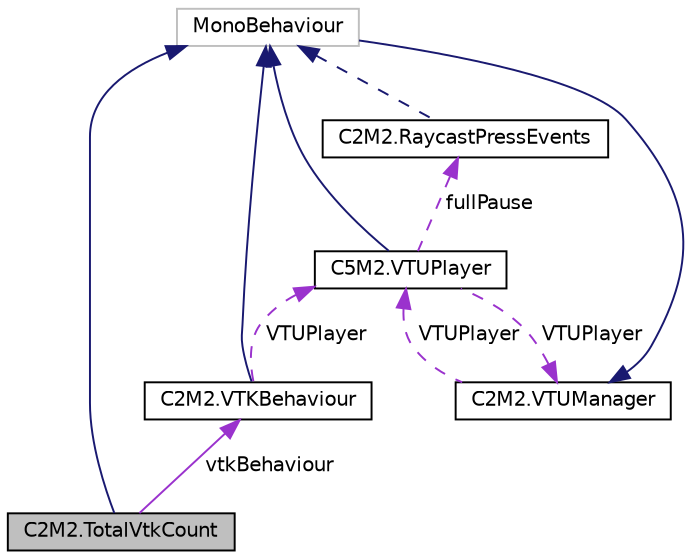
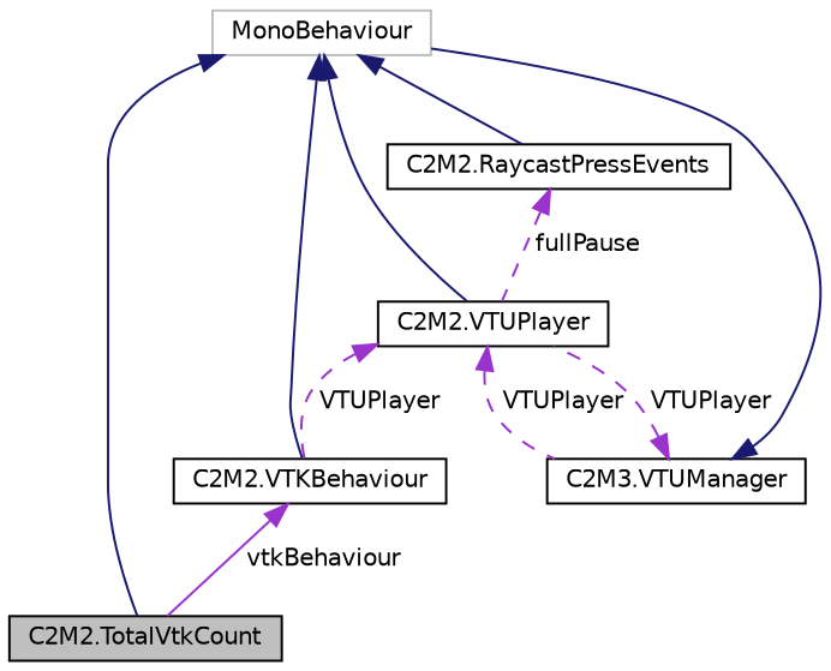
  digraph {
    node [color=black fillcolor=white fontname=Helvetica fontsize=10 shape=record style=filled]
    edge [color=midnightblue dir=back fontname=Helvetica fontsize=10 labelfontname=Helvetica labelfontsize=10 style=solid]
    n1 [fillcolor=grey75 fontcolor=black height=0.2 label="C2M2.TotalVtkCount" width=0.4]
    n2 [color=grey75 height=0.2 label=MonoBehaviour width=0.4]
    n3 [height=0.2 label="C2M2.VTKBehaviour" width=0.4]
-   n4 [height=0.2 label="C5M2.VTUPlayer" width=0.4]
+   n4 [height=0.2 label="C2M2.VTUPlayer" width=0.4]
    n5 [height=0.2 label="C2M2.RaycastPressEvents" width=0.4]
-   n6 [height=0.2 label="C2M2.VTUManager" width=0.4]
+   n6 [height=0.2 label="C2M3.VTUManager" width=0.4]
    n2 -> n1
    n2 -> n3
    n2 -> n4
-   n2 -> n5 [style=dashed]
+   n2 -> n5
    n3 -> n1 [color=darkorchid3 label=" vtkBehaviour"]
    n4 -> n3 [color=darkorchid3 label=" VTUPlayer" style=dashed]
    n4 -> n6 [color=darkorchid3 label=" VTUPlayer" style=dashed]
    n5 -> n4 [color=darkorchid3 label=" fullPause" style=dashed]
    n6 -> n2
    n6 -> n4 [color=darkorchid3 label=" VTUPlayer" style=dashed]
  }
